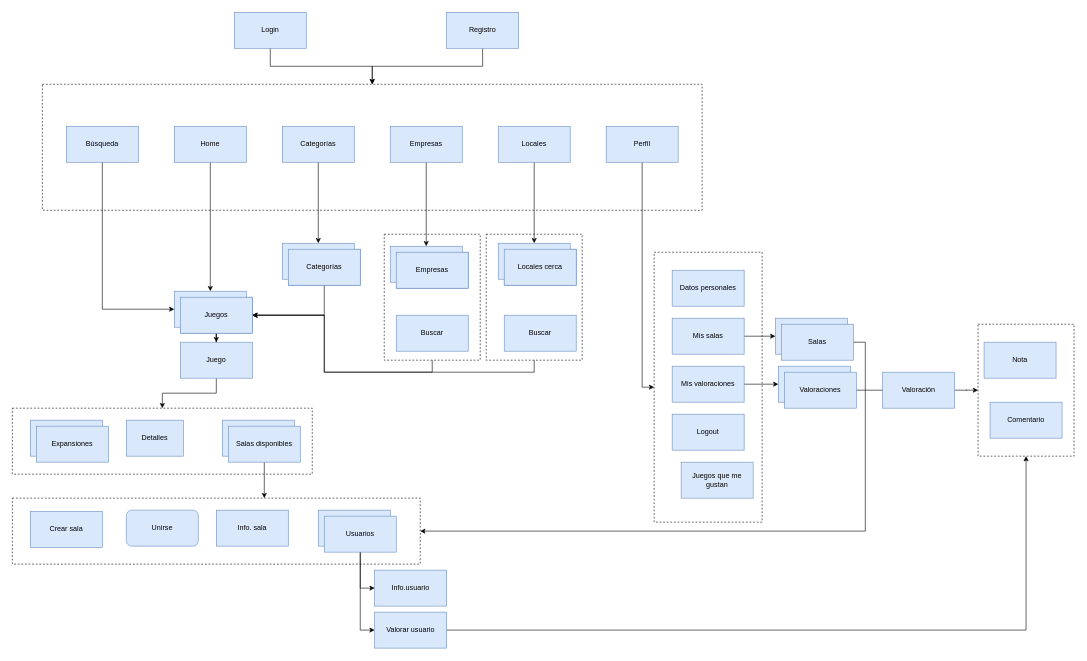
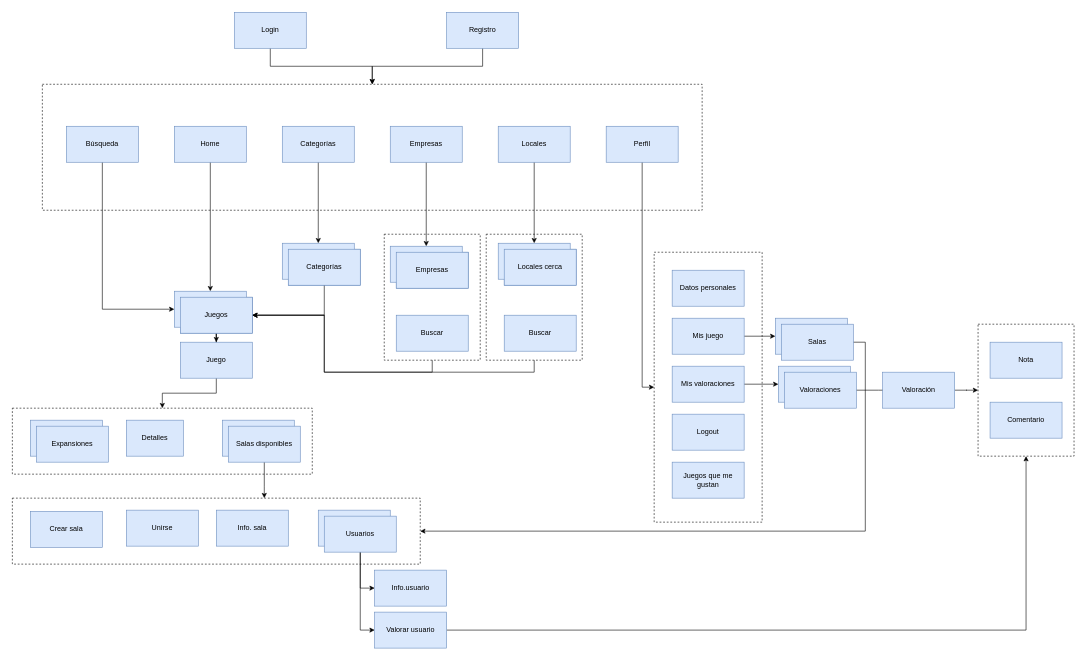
  <mxCell id="0" />
  <mxCell id="1" parent="0" />
  <mxCell id="2" value="" style="rounded=0;whiteSpace=wrap;html=1;dashed=1;fillColor=none;" parent="1" vertex="1"><mxGeometry x="1090" y="420" width="180" height="450" as="geometry" /></mxCell>
  <mxCell id="3" value="" style="rounded=0;whiteSpace=wrap;html=1;dashed=1;fillColor=none;" parent="1" vertex="1"><mxGeometry x="20" y="680" width="500" height="110" as="geometry" /></mxCell>
  <mxCell id="4" value="" style="rounded=0;whiteSpace=wrap;html=1;dashed=1;fillColor=none;" parent="1" vertex="1"><mxGeometry x="20" y="830" width="680" height="110" as="geometry" /></mxCell>
  <mxCell id="5" style="edgeStyle=orthogonalEdgeStyle;rounded=0;orthogonalLoop=1;jettySize=auto;html=1;" parent="1" source="6" target="9" edge="1"><mxGeometry relative="1" as="geometry" /></mxCell>
  <mxCell id="6" value="Login" style="rounded=0;whiteSpace=wrap;html=1;fillColor=#dae8fc;strokeColor=#6c8ebf;" parent="1" vertex="1"><mxGeometry x="390" y="20" width="120" height="60" as="geometry" /></mxCell>
  <mxCell id="7" style="edgeStyle=orthogonalEdgeStyle;rounded=0;orthogonalLoop=1;jettySize=auto;html=1;" parent="1" source="8" target="9" edge="1"><mxGeometry relative="1" as="geometry" /></mxCell>
  <mxCell id="8" value="Registro" style="rounded=0;whiteSpace=wrap;html=1;fillColor=#dae8fc;strokeColor=#6c8ebf;" parent="1" vertex="1"><mxGeometry x="744" y="20" width="120" height="60" as="geometry" /></mxCell>
  <mxCell id="9" value="" style="rounded=0;whiteSpace=wrap;html=1;fillColor=none;dashed=1;" parent="1" vertex="1"><mxGeometry x="70" y="140" width="1100" height="210" as="geometry" /></mxCell>
  <mxCell id="10" style="edgeStyle=orthogonalEdgeStyle;rounded=0;orthogonalLoop=1;jettySize=auto;html=1;entryX=0.5;entryY=0;entryDx=0;entryDy=0;" parent="1" source="11" target="20" edge="1"><mxGeometry relative="1" as="geometry"><mxPoint x="350" y="440" as="targetPoint" /></mxGeometry></mxCell>
  <mxCell id="11" value="Home" style="rounded=0;whiteSpace=wrap;html=1;fillColor=#dae8fc;strokeColor=#6c8ebf;" parent="1" vertex="1"><mxGeometry x="290" y="210" width="120" height="60" as="geometry" /></mxCell>
  <mxCell id="12" style="edgeStyle=orthogonalEdgeStyle;rounded=0;orthogonalLoop=1;jettySize=auto;html=1;exitX=0.5;exitY=1;exitDx=0;exitDy=0;entryX=0.5;entryY=0;entryDx=0;entryDy=0;" parent="1" source="13" target="25" edge="1"><mxGeometry relative="1" as="geometry" /></mxCell>
  <mxCell id="13" value="Categorías" style="rounded=0;whiteSpace=wrap;html=1;fillColor=#dae8fc;strokeColor=#6c8ebf;" parent="1" vertex="1"><mxGeometry x="470" y="210" width="120" height="60" as="geometry" /></mxCell>
  <mxCell id="14" style="edgeStyle=orthogonalEdgeStyle;rounded=0;orthogonalLoop=1;jettySize=auto;html=1;exitX=0.5;exitY=1;exitDx=0;exitDy=0;entryX=0.5;entryY=0;entryDx=0;entryDy=0;" parent="1" source="15" target="68" edge="1"><mxGeometry relative="1" as="geometry"><mxPoint x="710" y="405" as="targetPoint" /></mxGeometry></mxCell>
  <mxCell id="15" value="Empresas" style="rounded=0;whiteSpace=wrap;html=1;fillColor=#dae8fc;strokeColor=#6c8ebf;" parent="1" vertex="1"><mxGeometry x="650" y="210" width="120" height="60" as="geometry" /></mxCell>
  <mxCell id="16" style="edgeStyle=orthogonalEdgeStyle;rounded=0;orthogonalLoop=1;jettySize=auto;html=1;exitX=0.5;exitY=1;exitDx=0;exitDy=0;entryX=0.5;entryY=0;entryDx=0;entryDy=0;" parent="1" source="17" target="31" edge="1"><mxGeometry relative="1" as="geometry" /></mxCell>
  <mxCell id="17" value="Locales" style="rounded=0;whiteSpace=wrap;html=1;fillColor=#dae8fc;strokeColor=#6c8ebf;" parent="1" vertex="1"><mxGeometry x="830" y="210" width="120" height="60" as="geometry" /></mxCell>
  <mxCell id="18" style="edgeStyle=orthogonalEdgeStyle;rounded=0;orthogonalLoop=1;jettySize=auto;html=1;exitX=0.5;exitY=1;exitDx=0;exitDy=0;" parent="1" source="19" target="22" edge="1"><mxGeometry relative="1" as="geometry"><mxPoint x="360" y="540" as="targetPoint" /></mxGeometry></mxCell>
  <mxCell id="19" value="Home" style="rounded=0;whiteSpace=wrap;html=1;fillColor=#dae8fc;strokeColor=#6c8ebf;" parent="1" vertex="1"><mxGeometry x="300" y="495" width="120" height="60" as="geometry" /></mxCell>
  <mxCell id="20" value="" style="rounded=0;whiteSpace=wrap;html=1;fillColor=#dae8fc;strokeColor=#6c8ebf;" parent="1" vertex="1"><mxGeometry x="290" y="485" width="120" height="60" as="geometry" /></mxCell>
  <mxCell id="21" style="edgeStyle=orthogonalEdgeStyle;rounded=0;orthogonalLoop=1;jettySize=auto;html=1;exitX=0.5;exitY=1;exitDx=0;exitDy=0;" parent="1" source="22" target="3" edge="1"><mxGeometry relative="1" as="geometry" /></mxCell>
  <mxCell id="22" value="Juego" style="rounded=0;whiteSpace=wrap;html=1;fillColor=#dae8fc;strokeColor=#6c8ebf;" parent="1" vertex="1"><mxGeometry x="300" y="570" width="120" height="60" as="geometry" /></mxCell>
  <mxCell id="23" value="Juegos" style="rounded=0;whiteSpace=wrap;html=1;fillColor=#dae8fc;strokeColor=#6c8ebf;" parent="1" vertex="1"><mxGeometry x="300" y="495" width="120" height="60" as="geometry" /></mxCell>
  <mxCell id="24" value="Home" style="rounded=0;whiteSpace=wrap;html=1;fillColor=#dae8fc;strokeColor=#6c8ebf;" parent="1" vertex="1"><mxGeometry x="480" y="415" width="120" height="60" as="geometry" /></mxCell>
  <mxCell id="25" value="" style="rounded=0;whiteSpace=wrap;html=1;fillColor=#dae8fc;strokeColor=#6c8ebf;" parent="1" vertex="1"><mxGeometry x="470" y="405" width="120" height="60" as="geometry" /></mxCell>
  <mxCell id="26" style="edgeStyle=orthogonalEdgeStyle;rounded=0;orthogonalLoop=1;jettySize=auto;html=1;exitX=0.5;exitY=1;exitDx=0;exitDy=0;entryX=1;entryY=0.5;entryDx=0;entryDy=0;" parent="1" source="27" target="23" edge="1"><mxGeometry relative="1" as="geometry" /></mxCell>
  <mxCell id="27" value="Categorías" style="rounded=0;whiteSpace=wrap;html=1;fillColor=#dae8fc;strokeColor=#6c8ebf;" parent="1" vertex="1"><mxGeometry x="480" y="415" width="120" height="60" as="geometry" /></mxCell>
  <mxCell id="28" value="Detalles" style="rounded=0;whiteSpace=wrap;html=1;fillColor=#dae8fc;strokeColor=#6c8ebf;" parent="1" vertex="1"><mxGeometry x="210" y="700" width="95" height="60" as="geometry" /></mxCell>
  <mxCell id="29" value="Info. juego" style="rounded=0;whiteSpace=wrap;html=1;fillColor=#dae8fc;strokeColor=#6c8ebf;" parent="1" vertex="1"><mxGeometry x="370" y="700" width="120" height="60" as="geometry" /></mxCell>
  <mxCell id="30" value="Home" style="rounded=0;whiteSpace=wrap;html=1;fillColor=#dae8fc;strokeColor=#6c8ebf;" parent="1" vertex="1"><mxGeometry x="840" y="415" width="120" height="60" as="geometry" /></mxCell>
  <mxCell id="31" value="" style="rounded=0;whiteSpace=wrap;html=1;fillColor=#dae8fc;strokeColor=#6c8ebf;" parent="1" vertex="1"><mxGeometry x="830" y="405" width="120" height="60" as="geometry" /></mxCell>
  <mxCell id="32" value="Locales cerca" style="rounded=0;whiteSpace=wrap;html=1;fillColor=#dae8fc;strokeColor=#6c8ebf;" parent="1" vertex="1"><mxGeometry x="840" y="415" width="120" height="60" as="geometry" /></mxCell>
  <mxCell id="33" style="edgeStyle=orthogonalEdgeStyle;rounded=0;orthogonalLoop=1;jettySize=auto;html=1;exitX=0.5;exitY=1;exitDx=0;exitDy=0;" parent="1" source="34" target="4" edge="1"><mxGeometry relative="1" as="geometry"><Array as="points"><mxPoint x="440" y="810" /><mxPoint x="440" y="810" /></Array></mxGeometry></mxCell>
  <mxCell id="34" value="Salas disponibles" style="rounded=0;whiteSpace=wrap;html=1;fillColor=#dae8fc;strokeColor=#6c8ebf;" parent="1" vertex="1"><mxGeometry x="380" y="710" width="120" height="60" as="geometry" /></mxCell>
  <mxCell id="35" style="edgeStyle=orthogonalEdgeStyle;rounded=0;orthogonalLoop=1;jettySize=auto;html=1;exitX=0.5;exitY=1;exitDx=0;exitDy=0;entryX=0;entryY=0.5;entryDx=0;entryDy=0;" parent="1" source="36" target="20" edge="1"><mxGeometry relative="1" as="geometry"><mxPoint x="190" y="440" as="targetPoint" /></mxGeometry></mxCell>
  <mxCell id="36" value="Búsqueda" style="rounded=0;whiteSpace=wrap;html=1;fillColor=#dae8fc;strokeColor=#6c8ebf;" parent="1" vertex="1"><mxGeometry x="110" y="210" width="120" height="60" as="geometry" /></mxCell>
- <mxCell id="37" value="Unirse" style="whiteSpace=wrap;html=1;fillColor=#dae8fc;strokeColor=#6c8ebf;rounded=1;" parent="1" vertex="1"><mxGeometry x="210" y="850" width="120" height="60" as="geometry" /></mxCell>
+ <mxCell id="37" value="Unirse" style="rounded=0;whiteSpace=wrap;html=1;fillColor=#dae8fc;strokeColor=#6c8ebf;" parent="1" vertex="1"><mxGeometry x="210" y="850" width="120" height="60" as="geometry" /></mxCell>
  <mxCell id="38" value="Usuarios" style="rounded=0;whiteSpace=wrap;html=1;fillColor=#dae8fc;strokeColor=#6c8ebf;" parent="1" vertex="1"><mxGeometry x="530" y="850" width="120" height="60" as="geometry" /></mxCell>
  <mxCell id="39" style="edgeStyle=orthogonalEdgeStyle;rounded=0;orthogonalLoop=1;jettySize=auto;html=1;entryX=0;entryY=0.5;entryDx=0;entryDy=0;" parent="1" source="41" target="42" edge="1"><mxGeometry relative="1" as="geometry" /></mxCell>
  <mxCell id="40" style="edgeStyle=orthogonalEdgeStyle;rounded=0;orthogonalLoop=1;jettySize=auto;html=1;exitX=0.5;exitY=1;exitDx=0;exitDy=0;entryX=0;entryY=0.5;entryDx=0;entryDy=0;" parent="1" source="41" target="44" edge="1"><mxGeometry relative="1" as="geometry" /></mxCell>
  <mxCell id="41" value="Usuarios" style="rounded=0;whiteSpace=wrap;html=1;fillColor=#dae8fc;strokeColor=#6c8ebf;" parent="1" vertex="1"><mxGeometry x="540" y="860" width="120" height="60" as="geometry" /></mxCell>
  <mxCell id="42" value="Info.usuario" style="rounded=0;whiteSpace=wrap;html=1;fillColor=#dae8fc;strokeColor=#6c8ebf;" parent="1" vertex="1"><mxGeometry x="624" y="950" width="120" height="60" as="geometry" /></mxCell>
  <mxCell id="43" style="edgeStyle=orthogonalEdgeStyle;rounded=0;orthogonalLoop=1;jettySize=auto;html=1;exitX=1;exitY=0.5;exitDx=0;exitDy=0;" parent="1" source="44" target="65" edge="1"><mxGeometry relative="1" as="geometry" /></mxCell>
  <mxCell id="44" value="Valorar usuario" style="rounded=0;whiteSpace=wrap;html=1;fillColor=#dae8fc;strokeColor=#6c8ebf;" parent="1" vertex="1"><mxGeometry x="624" y="1020" width="120" height="60" as="geometry" /></mxCell>
  <mxCell id="45" style="edgeStyle=orthogonalEdgeStyle;rounded=0;orthogonalLoop=1;jettySize=auto;html=1;exitX=0.5;exitY=1;exitDx=0;exitDy=0;entryX=0;entryY=0.5;entryDx=0;entryDy=0;" edge="1" parent="1" source="46" target="2"><mxGeometry relative="1" as="geometry" /></mxCell>
  <mxCell id="46" value="Perfil" style="rounded=0;whiteSpace=wrap;html=1;fillColor=#dae8fc;strokeColor=#6c8ebf;" parent="1" vertex="1"><mxGeometry x="1010" y="210" width="120" height="60" as="geometry" /></mxCell>
  <mxCell id="47" value="Datos personales" style="rounded=0;whiteSpace=wrap;html=1;fillColor=#dae8fc;strokeColor=#6c8ebf;" parent="1" vertex="1"><mxGeometry x="1120" y="450" width="120" height="60" as="geometry" /></mxCell>
  <mxCell id="48" style="edgeStyle=orthogonalEdgeStyle;rounded=0;orthogonalLoop=1;jettySize=auto;html=1;exitX=1;exitY=0.5;exitDx=0;exitDy=0;entryX=0;entryY=0.5;entryDx=0;entryDy=0;" parent="1" source="49" target="57" edge="1"><mxGeometry relative="1" as="geometry" /></mxCell>
- <mxCell id="49" value="Mis salas" style="rounded=0;whiteSpace=wrap;html=1;fillColor=#dae8fc;strokeColor=#6c8ebf;" parent="1" vertex="1"><mxGeometry x="1120" y="530" width="120" height="60" as="geometry" /></mxCell>
+ <mxCell id="49" value="Mis juego" style="rounded=0;whiteSpace=wrap;html=1;fillColor=#dae8fc;strokeColor=#6c8ebf;" parent="1" vertex="1"><mxGeometry x="1120" y="530" width="120" height="60" as="geometry" /></mxCell>
  <mxCell id="50" style="edgeStyle=orthogonalEdgeStyle;rounded=0;orthogonalLoop=1;jettySize=auto;html=1;exitX=1;exitY=0.5;exitDx=0;exitDy=0;entryX=0;entryY=0.5;entryDx=0;entryDy=0;" parent="1" source="51" target="52" edge="1"><mxGeometry relative="1" as="geometry" /></mxCell>
  <mxCell id="51" value="Mis valoraciones" style="rounded=0;whiteSpace=wrap;html=1;fillColor=#dae8fc;strokeColor=#6c8ebf;" parent="1" vertex="1"><mxGeometry x="1120" y="610" width="120" height="60" as="geometry" /></mxCell>
  <mxCell id="52" value="Valoraciones" style="rounded=0;whiteSpace=wrap;html=1;fillColor=#dae8fc;strokeColor=#6c8ebf;" parent="1" vertex="1"><mxGeometry x="1297" y="610" width="120" height="60" as="geometry" /></mxCell>
  <mxCell id="53" style="edgeStyle=orthogonalEdgeStyle;rounded=0;orthogonalLoop=1;jettySize=auto;html=1;entryX=0;entryY=0.5;entryDx=0;entryDy=0;" parent="1" source="54" edge="1"><mxGeometry relative="1" as="geometry"><mxPoint x="1501" y="650" as="targetPoint" /></mxGeometry></mxCell>
  <mxCell id="54" value="Valoraciones" style="rounded=0;whiteSpace=wrap;html=1;fillColor=#dae8fc;strokeColor=#6c8ebf;" parent="1" vertex="1"><mxGeometry x="1307" y="620" width="120" height="60" as="geometry" /></mxCell>
- <mxCell id="55" value="Juegos que me gustan" style="rounded=0;whiteSpace=wrap;html=1;fillColor=#dae8fc;strokeColor=#6c8ebf;" parent="1" vertex="1"><mxGeometry x="1135" y="770" width="120" height="60" as="geometry" /></mxCell>
+ <mxCell id="55" value="Juegos que me gustan" style="rounded=0;whiteSpace=wrap;html=1;fillColor=#dae8fc;strokeColor=#6c8ebf;" parent="1" vertex="1"><mxGeometry x="1120" y="770" width="120" height="60" as="geometry" /></mxCell>
  <mxCell id="56" value="Info. sala" style="rounded=0;whiteSpace=wrap;html=1;fillColor=#dae8fc;strokeColor=#6c8ebf;" parent="1" vertex="1"><mxGeometry x="360" y="850" width="120" height="60" as="geometry" /></mxCell>
  <mxCell id="57" value="Salas" style="rounded=0;whiteSpace=wrap;html=1;fillColor=#dae8fc;strokeColor=#6c8ebf;" parent="1" vertex="1"><mxGeometry x="1292" y="530" width="120" height="60" as="geometry" /></mxCell>
  <mxCell id="58" style="edgeStyle=orthogonalEdgeStyle;rounded=0;orthogonalLoop=1;jettySize=auto;html=1;exitX=1;exitY=0.5;exitDx=0;exitDy=0;entryX=1;entryY=0.5;entryDx=0;entryDy=0;" parent="1" source="59" target="4" edge="1"><mxGeometry relative="1" as="geometry" /></mxCell>
  <mxCell id="59" value="Salas" style="rounded=0;whiteSpace=wrap;html=1;fillColor=#dae8fc;strokeColor=#6c8ebf;" parent="1" vertex="1"><mxGeometry x="1302" y="540" width="120" height="60" as="geometry" /></mxCell>
  <mxCell id="60" style="edgeStyle=orthogonalEdgeStyle;rounded=0;orthogonalLoop=1;jettySize=auto;html=1;exitX=1;exitY=0.5;exitDx=0;exitDy=0;" parent="1" source="61" target="65" edge="1"><mxGeometry relative="1" as="geometry" /></mxCell>
  <mxCell id="61" value="Valoración" style="rounded=0;whiteSpace=wrap;html=1;fillColor=#dae8fc;strokeColor=#6c8ebf;" parent="1" vertex="1"><mxGeometry x="1471" y="620" width="120" height="60" as="geometry" /></mxCell>
- <mxCell id="62" value="Nota" style="rounded=0;whiteSpace=wrap;html=1;fillColor=#dae8fc;strokeColor=#6c8ebf;" parent="1" vertex="1"><mxGeometry x="1640" y="570" width="120" height="60" as="geometry" /></mxCell>
+ <mxCell id="62" value="Nota" style="rounded=0;whiteSpace=wrap;html=1;fillColor=#dae8fc;strokeColor=#6c8ebf;" parent="1" vertex="1"><mxGeometry x="1650" y="570" width="120" height="60" as="geometry" /></mxCell>
  <mxCell id="63" value="Comentario" style="rounded=0;whiteSpace=wrap;html=1;fillColor=#dae8fc;strokeColor=#6c8ebf;" parent="1" vertex="1"><mxGeometry x="1650" y="670" width="120" height="60" as="geometry" /></mxCell>
  <mxCell id="64" value="Expansiones" style="rounded=0;whiteSpace=wrap;html=1;fillColor=#dae8fc;strokeColor=#6c8ebf;" parent="1" vertex="1"><mxGeometry x="50" y="700" width="120" height="60" as="geometry" /></mxCell>
  <mxCell id="65" value="" style="rounded=0;whiteSpace=wrap;html=1;dashed=1;fillColor=none;" parent="1" vertex="1"><mxGeometry x="1630" y="540" width="160" height="220" as="geometry" /></mxCell>
  <mxCell id="66" value="Logout" style="rounded=0;whiteSpace=wrap;html=1;fillColor=#dae8fc;strokeColor=#6c8ebf;" parent="1" vertex="1"><mxGeometry x="1120" y="690" width="120" height="60" as="geometry" /></mxCell>
  <mxCell id="67" value="Home" style="rounded=0;whiteSpace=wrap;html=1;fillColor=#dae8fc;strokeColor=#6c8ebf;" parent="1" vertex="1"><mxGeometry x="660" y="420" width="120" height="60" as="geometry" /></mxCell>
  <mxCell id="68" value="" style="rounded=0;whiteSpace=wrap;html=1;fillColor=#dae8fc;strokeColor=#6c8ebf;" parent="1" vertex="1"><mxGeometry x="650" y="410" width="120" height="60" as="geometry" /></mxCell>
  <mxCell id="69" value="Empresas" style="rounded=0;whiteSpace=wrap;html=1;fillColor=#dae8fc;strokeColor=#6c8ebf;" parent="1" vertex="1"><mxGeometry x="660" y="420" width="120" height="60" as="geometry" /></mxCell>
  <mxCell id="70" value="Buscar" style="rounded=0;whiteSpace=wrap;html=1;fillColor=#dae8fc;strokeColor=#6c8ebf;" parent="1" vertex="1"><mxGeometry x="660" y="525" width="120" height="60" as="geometry" /></mxCell>
  <mxCell id="71" value="Buscar" style="rounded=0;whiteSpace=wrap;html=1;fillColor=#dae8fc;strokeColor=#6c8ebf;" parent="1" vertex="1"><mxGeometry x="840" y="525" width="120" height="60" as="geometry" /></mxCell>
  <mxCell id="72" style="edgeStyle=orthogonalEdgeStyle;rounded=0;orthogonalLoop=1;jettySize=auto;html=1;exitX=0.5;exitY=1;exitDx=0;exitDy=0;entryX=1;entryY=0.5;entryDx=0;entryDy=0;" parent="1" source="73" target="23" edge="1"><mxGeometry relative="1" as="geometry"><mxPoint x="540" y="600" as="targetPoint" /><Array as="points"><mxPoint x="720" y="620" /><mxPoint x="540" y="620" /><mxPoint x="540" y="525" /></Array></mxGeometry></mxCell>
  <mxCell id="73" value="" style="rounded=0;whiteSpace=wrap;html=1;dashed=1;fillColor=none;" parent="1" vertex="1"><mxGeometry x="640" y="390" width="160" height="210" as="geometry" /></mxCell>
  <mxCell id="74" style="edgeStyle=orthogonalEdgeStyle;rounded=0;orthogonalLoop=1;jettySize=auto;html=1;exitX=0.5;exitY=1;exitDx=0;exitDy=0;entryX=1;entryY=0.5;entryDx=0;entryDy=0;" parent="1" source="75" target="23" edge="1"><mxGeometry relative="1" as="geometry"><Array as="points"><mxPoint x="890" y="620" /><mxPoint x="540" y="620" /><mxPoint x="540" y="525" /></Array></mxGeometry></mxCell>
  <mxCell id="75" value="" style="rounded=0;whiteSpace=wrap;html=1;dashed=1;fillColor=none;" parent="1" vertex="1"><mxGeometry x="810" y="390" width="160" height="210" as="geometry" /></mxCell>
  <mxCell id="76" value="Expansiones" style="rounded=0;whiteSpace=wrap;html=1;fillColor=#dae8fc;strokeColor=#6c8ebf;" parent="1" vertex="1"><mxGeometry x="60" y="710" width="120" height="60" as="geometry" /></mxCell>
  <mxCell id="77" value="Crear sala" style="rounded=0;whiteSpace=wrap;html=1;fillColor=#dae8fc;strokeColor=#6c8ebf;" parent="1" vertex="1"><mxGeometry x="50" y="852" width="120" height="60" as="geometry" /></mxCell>
